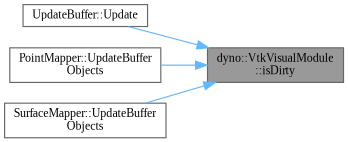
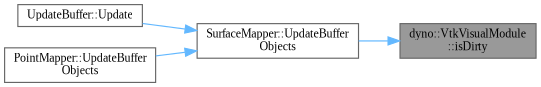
  digraph {
    fontname="Liberation Serif"
    rankdir=RL
    node [color=grey40 fillcolor=white fontname="Liberation Serif" fontsize=10 shape=box style=filled]
    edge [color=steelblue1 dir=back fontname="Liberation Serif" fontsize=10 labelfontname=Helvetica labelfontsize=10 style=solid]
    n1 [color=gray40 fillcolor=grey60 fontcolor=black height=0.2 label="dyno::VtkVisualModule\l::isDirty" width=0.4]
    n2 [height=0.2 label="UpdateBuffer::Update" width=0.4]
    n3 [height=0.2 label="PointMapper::UpdateBuffer\lObjects" width=0.4]
    n4 [height=0.2 label="SurfaceMapper::UpdateBuffer\lObjects" width=0.4]
-   n1 -> n2
-   n1 -> n3
+   n4 -> n2
+   n4 -> n3
    n1 -> n4
  }
